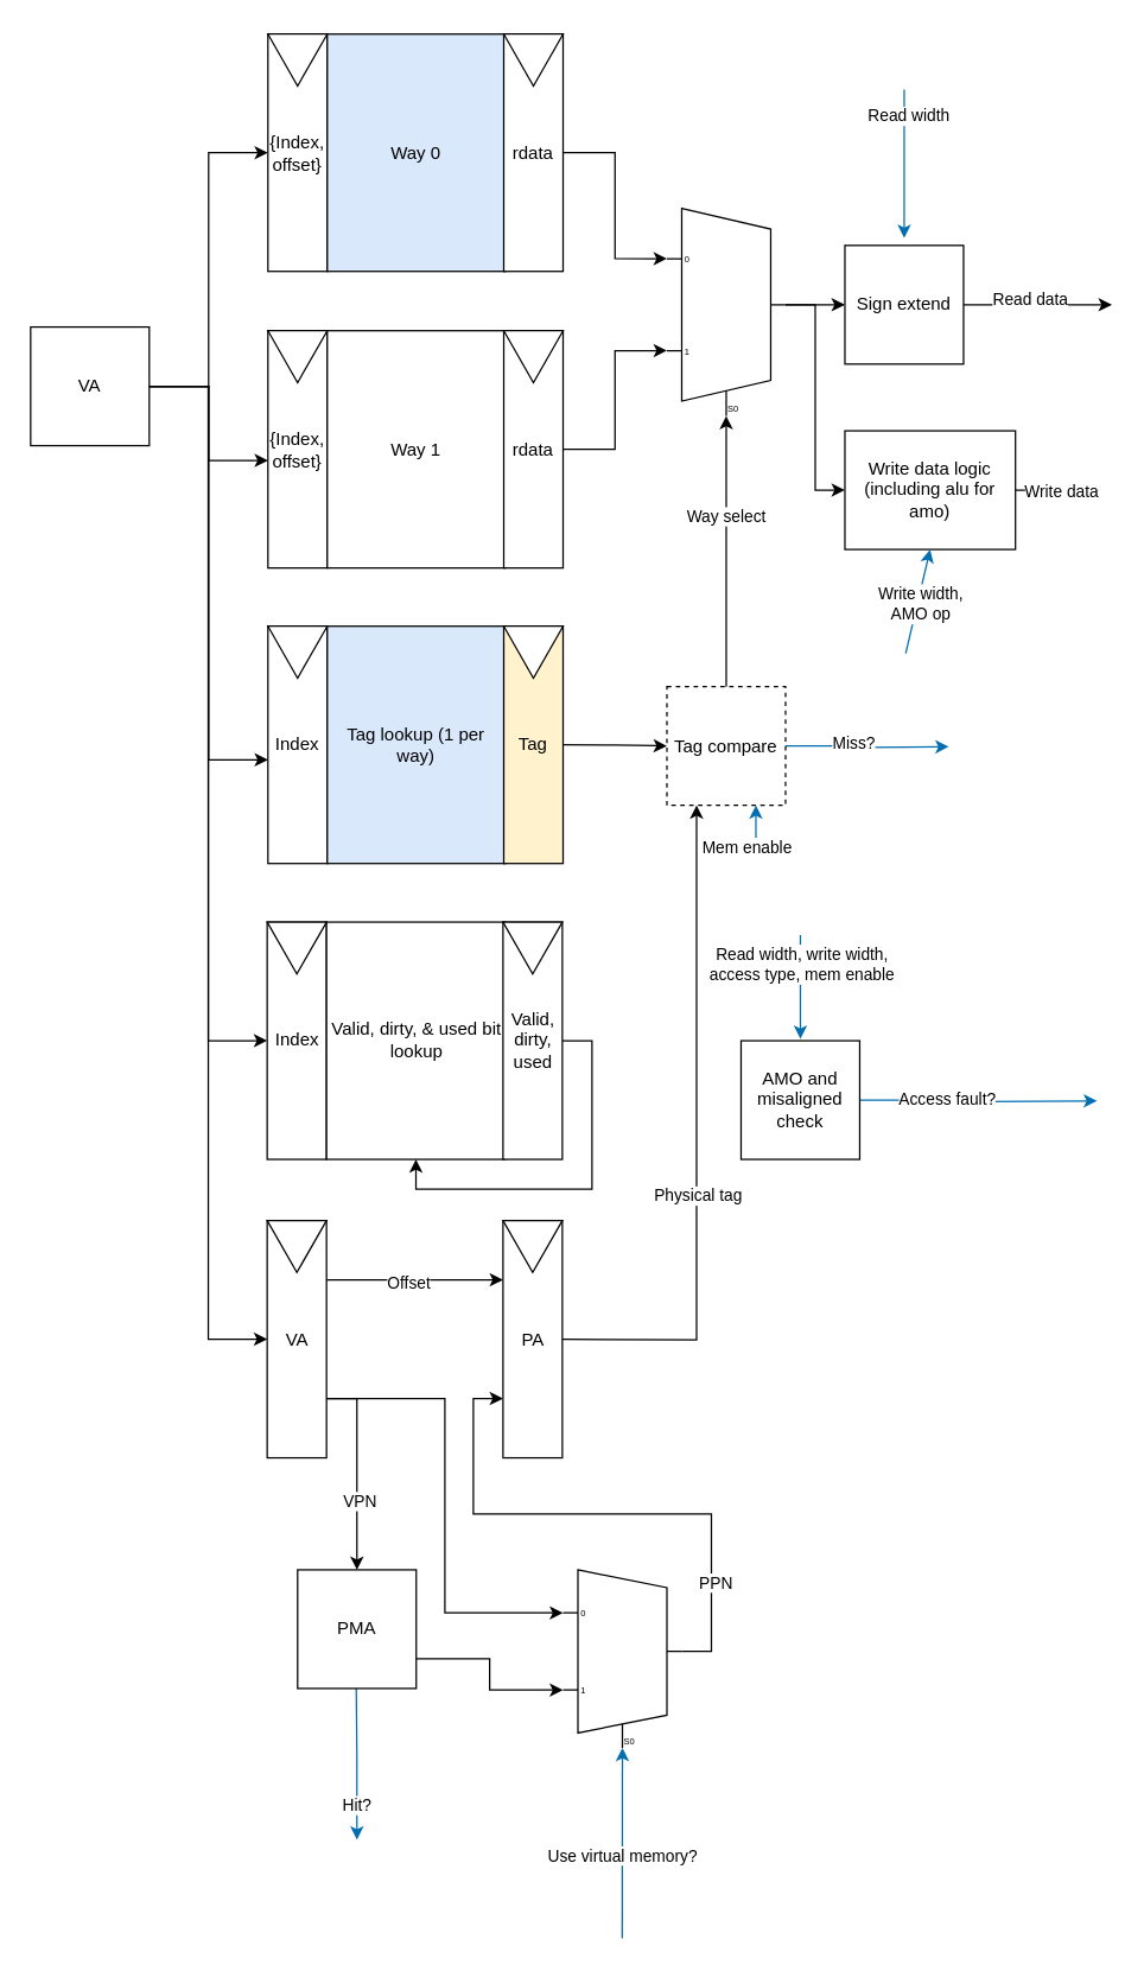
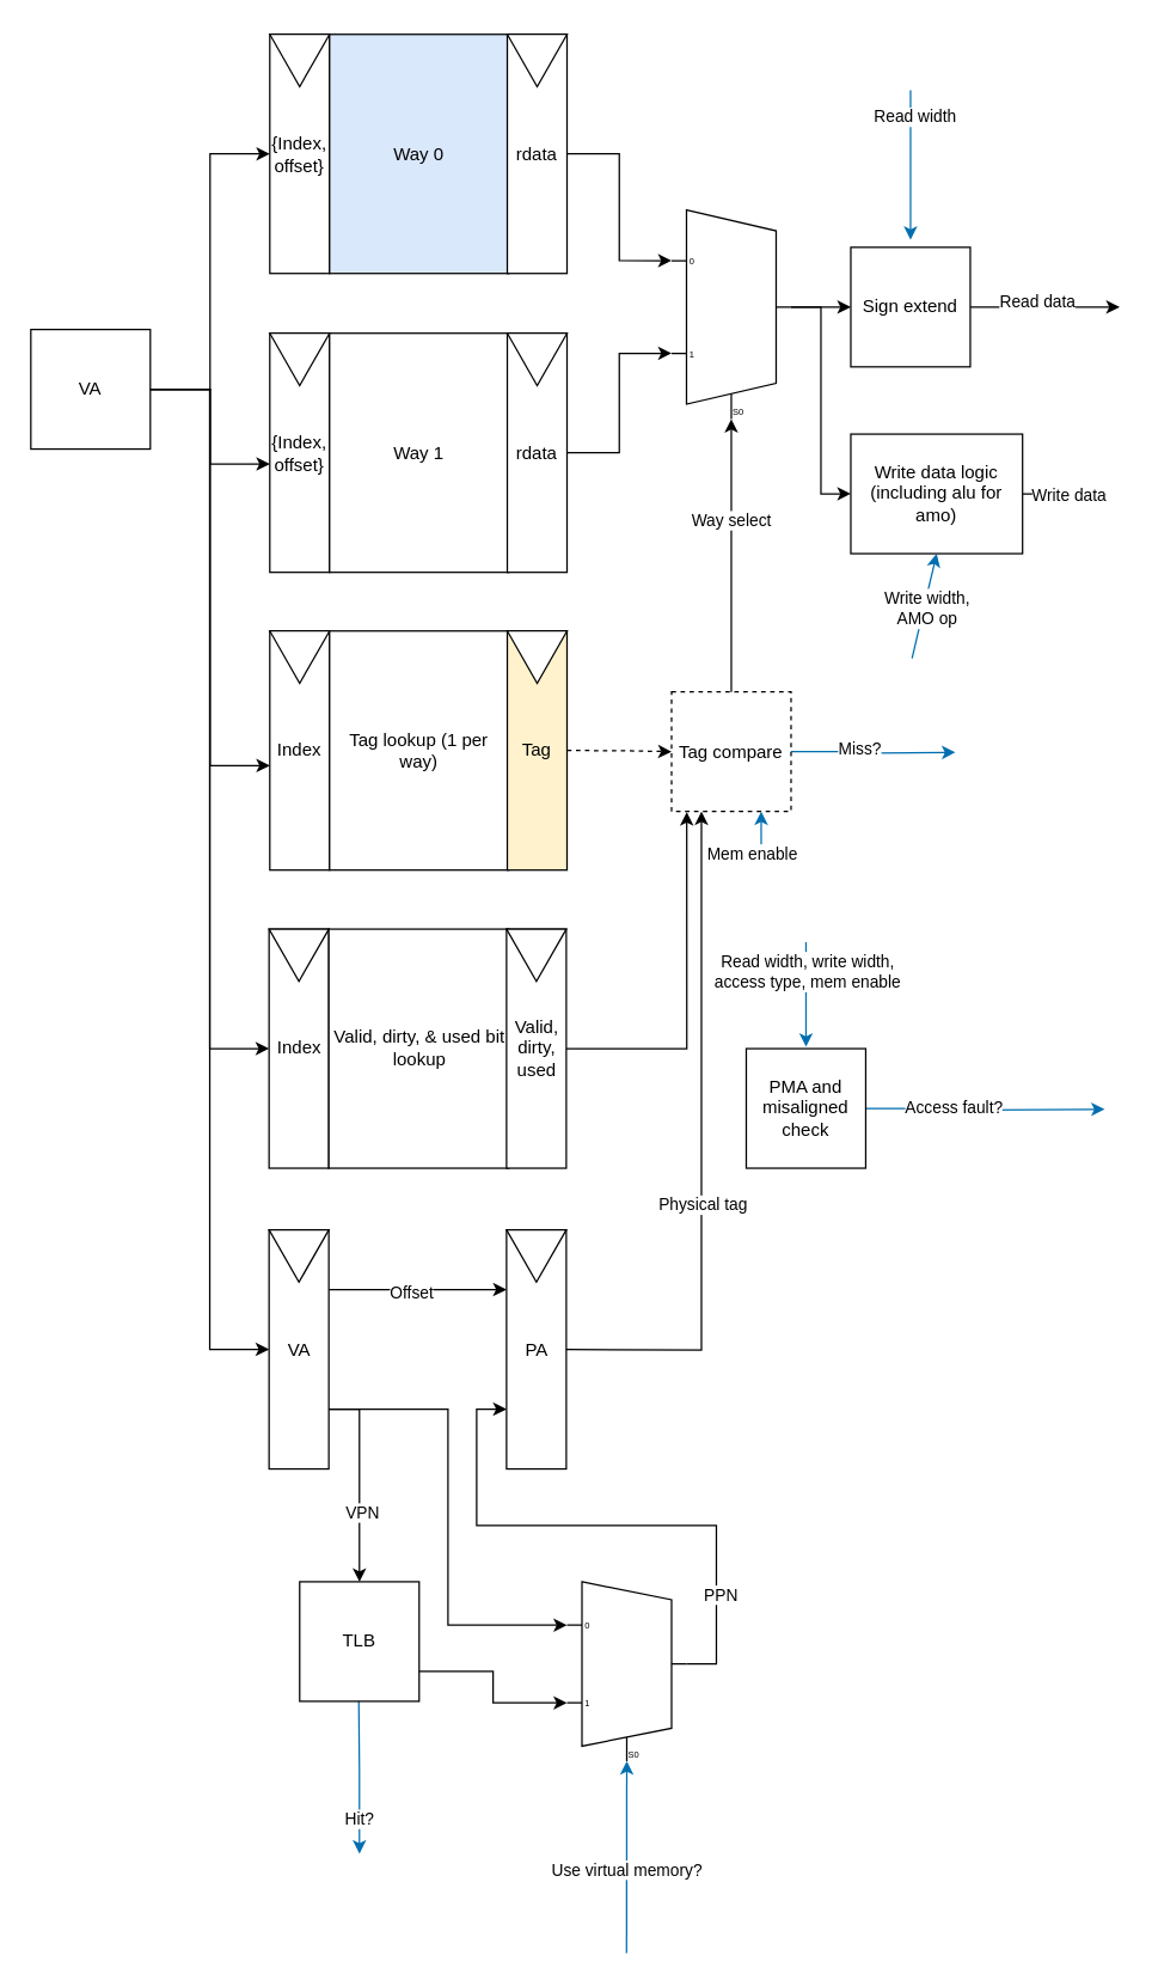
  <mxCell id="0" />
  <mxCell id="1" parent="0" />
  <mxCell id="2" value="{Index, offset}" style="rounded=0;whiteSpace=wrap;html=1;" vertex="1" parent="1"><mxGeometry x="180" y="22.5" width="40" height="160" as="geometry" /></mxCell>
  <mxCell id="3" value="" style="triangle;whiteSpace=wrap;html=1;rotation=90;" vertex="1" parent="1"><mxGeometry x="182.5" y="20" width="35" height="40" as="geometry" /></mxCell>
  <mxCell id="4" value="Way 0" style="rounded=0;whiteSpace=wrap;html=1;fillColor=#dae8fc;" vertex="1" parent="1"><mxGeometry x="220" y="22.5" width="120" height="160" as="geometry" /></mxCell>
  <mxCell id="5" style="edgeStyle=orthogonalEdgeStyle;rounded=0;orthogonalLoop=1;jettySize=auto;html=1;exitX=1;exitY=0.25;exitDx=0;exitDy=0;entryX=0;entryY=0.25;entryDx=0;entryDy=0;" edge="1" parent="1" source="9" target="34"><mxGeometry relative="1" as="geometry" /></mxCell>
  <mxCell id="6" value="Offset" style="edgeLabel;html=1;align=center;verticalAlign=middle;resizable=0;points=[];" vertex="1" connectable="0" parent="5"><mxGeometry x="-0.074" y="-2" relative="1" as="geometry"><mxPoint as="offset" /></mxGeometry></mxCell>
  <mxCell id="7" style="edgeStyle=orthogonalEdgeStyle;rounded=0;orthogonalLoop=1;jettySize=auto;html=1;exitX=1;exitY=0.75;exitDx=0;exitDy=0;entryX=0.5;entryY=0;entryDx=0;entryDy=0;" edge="1" parent="1" source="9" target="72"><mxGeometry relative="1" as="geometry" /></mxCell>
  <mxCell id="8" value="VPN" style="edgeLabel;html=1;align=center;verticalAlign=middle;resizable=0;points=[];" vertex="1" connectable="0" parent="7"><mxGeometry x="0.315" y="1" relative="1" as="geometry"><mxPoint as="offset" /></mxGeometry></mxCell>
  <mxCell id="9" value="VA" style="rounded=0;whiteSpace=wrap;html=1;" vertex="1" parent="1"><mxGeometry x="179.5" y="822.5" width="40" height="160" as="geometry" /></mxCell>
  <mxCell id="10" value="" style="triangle;whiteSpace=wrap;html=1;rotation=90;" vertex="1" parent="1"><mxGeometry x="182" y="820" width="35" height="40" as="geometry" /></mxCell>
  <mxCell id="11" style="edgeStyle=orthogonalEdgeStyle;rounded=0;orthogonalLoop=1;jettySize=auto;html=1;exitX=1;exitY=0.5;exitDx=0;exitDy=0;entryX=0;entryY=0.5;entryDx=0;entryDy=0;" edge="1" parent="1" source="14" target="2"><mxGeometry relative="1" as="geometry" /></mxCell>
  <mxCell id="12" style="edgeStyle=orthogonalEdgeStyle;rounded=0;orthogonalLoop=1;jettySize=auto;html=1;exitX=1;exitY=0.5;exitDx=0;exitDy=0;entryX=0;entryY=0.5;entryDx=0;entryDy=0;" edge="1" parent="1" source="14" target="9"><mxGeometry relative="1" as="geometry" /></mxCell>
  <mxCell id="13" style="edgeStyle=orthogonalEdgeStyle;rounded=0;orthogonalLoop=1;jettySize=auto;html=1;exitX=1;exitY=0.5;exitDx=0;exitDy=0;entryX=0;entryY=0.5;entryDx=0;entryDy=0;" edge="1" parent="1" source="14" target="45"><mxGeometry relative="1" as="geometry" /></mxCell>
  <mxCell id="14" value="VA" style="whiteSpace=wrap;html=1;aspect=fixed;" vertex="1" parent="1"><mxGeometry x="20" y="220" width="80" height="80" as="geometry" /></mxCell>
  <mxCell id="15" value="{Index, offset}" style="rounded=0;whiteSpace=wrap;html=1;" vertex="1" parent="1"><mxGeometry x="180" y="222.5" width="40" height="160" as="geometry" /></mxCell>
  <mxCell id="16" value="" style="triangle;whiteSpace=wrap;html=1;rotation=90;" vertex="1" parent="1"><mxGeometry x="182.5" y="220" width="35" height="40" as="geometry" /></mxCell>
  <mxCell id="17" value="Way 1" style="rounded=0;whiteSpace=wrap;html=1;" vertex="1" parent="1"><mxGeometry x="220" y="222.5" width="120" height="160" as="geometry" /></mxCell>
  <mxCell id="18" value="rdata" style="rounded=0;whiteSpace=wrap;html=1;" vertex="1" parent="1"><mxGeometry x="339" y="22.5" width="40" height="160" as="geometry" /></mxCell>
  <mxCell id="19" value="" style="triangle;whiteSpace=wrap;html=1;rotation=90;" vertex="1" parent="1"><mxGeometry x="341.5" y="20" width="35" height="40" as="geometry" /></mxCell>
  <mxCell id="20" value="rdata" style="rounded=0;whiteSpace=wrap;html=1;" vertex="1" parent="1"><mxGeometry x="339" y="222.5" width="40" height="160" as="geometry" /></mxCell>
  <mxCell id="21" value="" style="triangle;whiteSpace=wrap;html=1;rotation=90;" vertex="1" parent="1"><mxGeometry x="341.5" y="220" width="35" height="40" as="geometry" /></mxCell>
  <mxCell id="22" style="edgeStyle=orthogonalEdgeStyle;rounded=0;orthogonalLoop=1;jettySize=auto;html=1;exitX=1;exitY=0.5;exitDx=0;exitDy=-5;exitPerimeter=0;entryX=0;entryY=0.5;entryDx=0;entryDy=0;" edge="1" parent="1" source="24" target="29"><mxGeometry relative="1" as="geometry" /></mxCell>
  <mxCell id="23" style="edgeStyle=orthogonalEdgeStyle;rounded=0;orthogonalLoop=1;jettySize=auto;html=1;exitX=1;exitY=0.5;exitDx=0;exitDy=-5;exitPerimeter=0;entryX=0;entryY=0.5;entryDx=0;entryDy=0;" edge="1" parent="1" source="24" target="53"><mxGeometry relative="1" as="geometry" /></mxCell>
  <mxCell id="24" value="" style="shadow=0;dashed=0;align=center;html=1;strokeWidth=1;shape=mxgraph.electrical.abstract.mux2;whiteSpace=wrap;" vertex="1" parent="1"><mxGeometry x="449" y="140" width="80" height="140" as="geometry" /></mxCell>
  <mxCell id="25" style="edgeStyle=orthogonalEdgeStyle;rounded=0;orthogonalLoop=1;jettySize=auto;html=1;exitX=1;exitY=0.5;exitDx=0;exitDy=0;entryX=0;entryY=0.221;entryDx=0;entryDy=3;entryPerimeter=0;" edge="1" parent="1" source="18" target="24"><mxGeometry relative="1" as="geometry" /></mxCell>
  <mxCell id="26" style="edgeStyle=orthogonalEdgeStyle;rounded=0;orthogonalLoop=1;jettySize=auto;html=1;exitX=1;exitY=0.5;exitDx=0;exitDy=0;entryX=0;entryY=0.664;entryDx=0;entryDy=3;entryPerimeter=0;" edge="1" parent="1" source="20" target="24"><mxGeometry relative="1" as="geometry" /></mxCell>
  <mxCell id="27" style="edgeStyle=orthogonalEdgeStyle;rounded=0;orthogonalLoop=1;jettySize=auto;html=1;exitX=1;exitY=0.5;exitDx=0;exitDy=0;" edge="1" parent="1" source="29"><mxGeometry relative="1" as="geometry"><mxPoint x="749" y="205" as="targetPoint" /></mxGeometry></mxCell>
  <mxCell id="28" value="Read data" style="edgeLabel;html=1;align=center;verticalAlign=middle;resizable=0;points=[];" vertex="1" connectable="0" parent="27"><mxGeometry x="-0.111" y="4" relative="1" as="geometry"><mxPoint x="-1" as="offset" /></mxGeometry></mxCell>
  <mxCell id="29" value="Sign extend" style="whiteSpace=wrap;html=1;aspect=fixed;" vertex="1" parent="1"><mxGeometry x="569" y="165" width="80" height="80" as="geometry" /></mxCell>
  <mxCell id="30" style="edgeStyle=orthogonalEdgeStyle;rounded=0;orthogonalLoop=1;jettySize=auto;html=1;exitX=1;exitY=0.5;exitDx=0;exitDy=0;entryX=0;entryY=0.547;entryDx=0;entryDy=0;entryPerimeter=0;" edge="1" parent="1" source="14" target="15"><mxGeometry relative="1" as="geometry" /></mxCell>
  <mxCell id="31" style="edgeStyle=orthogonalEdgeStyle;rounded=0;orthogonalLoop=1;jettySize=auto;html=1;exitX=1;exitY=0.5;exitDx=0;exitDy=0;fillColor=#1ba1e2;strokeColor=#006EAF;" edge="1" parent="1" source="33"><mxGeometry relative="1" as="geometry"><mxPoint x="639" y="503" as="targetPoint" /></mxGeometry></mxCell>
  <mxCell id="32" value="Miss?" style="edgeLabel;html=1;align=center;verticalAlign=middle;resizable=0;points=[];" vertex="1" connectable="0" parent="31"><mxGeometry x="-0.19" y="2" relative="1" as="geometry"><mxPoint as="offset" /></mxGeometry></mxCell>
  <mxCell id="33" value="Tag compare" style="whiteSpace=wrap;html=1;aspect=fixed;dashed=1;" vertex="1" parent="1"><mxGeometry x="449" y="462.5" width="80" height="80" as="geometry" /></mxCell>
  <mxCell id="34" value="PA" style="rounded=0;whiteSpace=wrap;html=1;" vertex="1" parent="1"><mxGeometry x="338.5" y="822.5" width="40" height="160" as="geometry" /></mxCell>
  <mxCell id="35" value="" style="triangle;whiteSpace=wrap;html=1;rotation=90;" vertex="1" parent="1"><mxGeometry x="341" y="820" width="35" height="40" as="geometry" /></mxCell>
  <mxCell id="36" style="edgeStyle=orthogonalEdgeStyle;rounded=0;orthogonalLoop=1;jettySize=auto;html=1;exitX=0.5;exitY=0;exitDx=0;exitDy=0;entryX=0.375;entryY=1;entryDx=10;entryDy=0;entryPerimeter=0;" edge="1" parent="1" source="33" target="24"><mxGeometry relative="1" as="geometry" /></mxCell>
  <mxCell id="37" value="Way select" style="edgeLabel;html=1;align=center;verticalAlign=middle;resizable=0;points=[];" vertex="1" connectable="0" parent="36"><mxGeometry x="0.258" y="1" relative="1" as="geometry"><mxPoint as="offset" /></mxGeometry></mxCell>
  <mxCell id="38" value="Index" style="rounded=0;whiteSpace=wrap;html=1;" vertex="1" parent="1"><mxGeometry x="180" y="421.75" width="40" height="160" as="geometry" /></mxCell>
  <mxCell id="39" value="" style="triangle;whiteSpace=wrap;html=1;rotation=90;" vertex="1" parent="1"><mxGeometry x="182.5" y="419.25" width="35" height="40" as="geometry" /></mxCell>
- <mxCell id="40" value="Tag lookup (1 per way)" style="rounded=0;whiteSpace=wrap;html=1;fillColor=#dae8fc;" vertex="1" parent="1"><mxGeometry x="220" y="421.75" width="120" height="160" as="geometry" /></mxCell>
- <mxCell id="41" style="edgeStyle=orthogonalEdgeStyle;rounded=0;orthogonalLoop=1;jettySize=auto;html=1;exitX=1;exitY=0.5;exitDx=0;exitDy=0;entryX=0;entryY=0.5;entryDx=0;entryDy=0;" edge="1" parent="1" source="42" target="33"><mxGeometry relative="1" as="geometry" /></mxCell>
+ <mxCell id="40" value="Tag lookup (1 per way)" style="rounded=0;whiteSpace=wrap;html=1;" vertex="1" parent="1"><mxGeometry x="220" y="421.75" width="120" height="160" as="geometry" /></mxCell>
+ <mxCell id="41" style="edgeStyle=orthogonalEdgeStyle;rounded=0;orthogonalLoop=1;jettySize=auto;html=1;exitX=1;exitY=0.5;exitDx=0;exitDy=0;entryX=0;entryY=0.5;entryDx=0;entryDy=0;dashed=1;" edge="1" parent="1" source="42" target="33"><mxGeometry relative="1" as="geometry" /></mxCell>
  <mxCell id="42" value="Tag" style="rounded=0;whiteSpace=wrap;html=1;fillColor=#fff2cc;" vertex="1" parent="1"><mxGeometry x="339" y="421.75" width="40" height="160" as="geometry" /></mxCell>
  <mxCell id="43" value="" style="triangle;whiteSpace=wrap;html=1;rotation=90;" vertex="1" parent="1"><mxGeometry x="341.5" y="419.25" width="35" height="40" as="geometry" /></mxCell>
  <mxCell id="44" style="edgeStyle=orthogonalEdgeStyle;rounded=0;orthogonalLoop=1;jettySize=auto;html=1;exitX=1;exitY=0.5;exitDx=0;exitDy=0;entryX=0;entryY=0.563;entryDx=0;entryDy=0;entryPerimeter=0;" edge="1" parent="1" source="14" target="38"><mxGeometry relative="1" as="geometry" /></mxCell>
  <mxCell id="45" value="Index" style="rounded=0;whiteSpace=wrap;html=1;" vertex="1" parent="1"><mxGeometry x="179.5" y="621.25" width="40" height="160" as="geometry" /></mxCell>
  <mxCell id="46" value="" style="triangle;whiteSpace=wrap;html=1;rotation=90;" vertex="1" parent="1"><mxGeometry x="182" y="618.75" width="35" height="40" as="geometry" /></mxCell>
  <mxCell id="47" value="Valid, dirty, &amp;amp; used bit lookup" style="rounded=0;whiteSpace=wrap;html=1;" vertex="1" parent="1"><mxGeometry x="219.5" y="621.25" width="120.5" height="160" as="geometry" /></mxCell>
- <mxCell id="48" style="edgeStyle=orthogonalEdgeStyle;rounded=0;orthogonalLoop=1;jettySize=auto;html=1;exitX=1;exitY=0.5;exitDx=0;exitDy=0;" edge="1" parent="1" source="49" target="47"><mxGeometry relative="1" as="geometry"><mxPoint x="459" y="550" as="targetPoint" /></mxGeometry></mxCell>
+ <mxCell id="48" style="edgeStyle=orthogonalEdgeStyle;rounded=0;orthogonalLoop=1;jettySize=auto;html=1;exitX=1;exitY=0.5;exitDx=0;exitDy=0;entryX=0.127;entryY=1.005;entryDx=0;entryDy=0;entryPerimeter=0;" edge="1" parent="1" source="49" target="33"><mxGeometry relative="1" as="geometry"><mxPoint x="459" y="550" as="targetPoint" /></mxGeometry></mxCell>
  <mxCell id="49" value="Valid, dirty, used" style="rounded=0;whiteSpace=wrap;html=1;" vertex="1" parent="1"><mxGeometry x="338.5" y="621.25" width="40" height="160" as="geometry" /></mxCell>
  <mxCell id="50" value="" style="triangle;whiteSpace=wrap;html=1;rotation=90;" vertex="1" parent="1"><mxGeometry x="341" y="618.75" width="35" height="40" as="geometry" /></mxCell>
  <mxCell id="51" style="edgeStyle=orthogonalEdgeStyle;rounded=0;orthogonalLoop=1;jettySize=auto;html=1;exitX=1;exitY=0.5;exitDx=0;exitDy=0;" edge="1" parent="1" source="53"><mxGeometry relative="1" as="geometry"><mxPoint x="740" y="330.095" as="targetPoint" /></mxGeometry></mxCell>
  <mxCell id="52" value="Write data" style="edgeLabel;html=1;align=center;verticalAlign=middle;resizable=0;points=[];" vertex="1" connectable="0" parent="51"><mxGeometry x="-0.372" y="3" relative="1" as="geometry"><mxPoint x="12" y="3" as="offset" /></mxGeometry></mxCell>
  <mxCell id="53" value="Write data logic (including alu for amo)" style="whiteSpace=wrap;html=1;aspect=fixed;" vertex="1" parent="1"><mxGeometry x="569" y="290" width="115" height="80" as="geometry" /></mxCell>
  <mxCell id="54" style="edgeStyle=orthogonalEdgeStyle;rounded=0;orthogonalLoop=1;jettySize=auto;html=1;exitX=1;exitY=0.5;exitDx=0;exitDy=0;entryX=0.25;entryY=1;entryDx=0;entryDy=0;" edge="1" parent="1" target="33"><mxGeometry relative="1" as="geometry"><mxPoint x="378.5" y="902.5" as="sourcePoint" /><mxPoint x="478" y="550" as="targetPoint" /></mxGeometry></mxCell>
  <mxCell id="55" value="Physical tag" style="edgeLabel;html=1;align=center;verticalAlign=middle;resizable=0;points=[];" vertex="1" connectable="0" parent="54"><mxGeometry x="-0.167" relative="1" as="geometry"><mxPoint as="offset" /></mxGeometry></mxCell>
  <mxCell id="56" style="edgeStyle=orthogonalEdgeStyle;rounded=0;orthogonalLoop=1;jettySize=auto;html=1;exitX=1;exitY=0.5;exitDx=0;exitDy=0;fillColor=#1ba1e2;strokeColor=#006EAF;" edge="1" parent="1" source="58"><mxGeometry relative="1" as="geometry"><mxPoint x="739" y="741.778" as="targetPoint" /></mxGeometry></mxCell>
  <mxCell id="57" value="Access fault?" style="edgeLabel;html=1;align=center;verticalAlign=middle;resizable=0;points=[];" vertex="1" connectable="0" parent="56"><mxGeometry x="-0.282" y="1" relative="1" as="geometry"><mxPoint as="offset" /></mxGeometry></mxCell>
- <mxCell id="58" value="AMO and misaligned check" style="whiteSpace=wrap;html=1;aspect=fixed;" vertex="1" parent="1"><mxGeometry x="499" y="701.25" width="80" height="80" as="geometry" /></mxCell>
+ <mxCell id="58" value="PMA and misaligned check" style="whiteSpace=wrap;html=1;aspect=fixed;" vertex="1" parent="1"><mxGeometry x="499" y="701.25" width="80" height="80" as="geometry" /></mxCell>
  <mxCell id="59" value="" style="endArrow=classic;html=1;rounded=0;entryX=0.75;entryY=1;entryDx=0;entryDy=0;fillColor=#1ba1e2;strokeColor=#006EAF;" edge="1" parent="1" target="33"><mxGeometry width="50" height="50" relative="1" as="geometry"><mxPoint x="509" y="575" as="sourcePoint" /><mxPoint x="569" y="560" as="targetPoint" /></mxGeometry></mxCell>
  <mxCell id="60" value="Mem enable" style="edgeLabel;html=1;align=center;verticalAlign=middle;resizable=0;points=[];" vertex="1" connectable="0" parent="59"><mxGeometry x="-0.719" relative="1" as="geometry"><mxPoint x="-7" as="offset" /></mxGeometry></mxCell>
  <mxCell id="61" value="" style="endArrow=classic;html=1;rounded=0;fillColor=#1ba1e2;strokeColor=#006EAF;" edge="1" parent="1"><mxGeometry width="50" height="50" relative="1" as="geometry"><mxPoint x="609" y="60" as="sourcePoint" /><mxPoint x="609" y="160" as="targetPoint" /></mxGeometry></mxCell>
  <mxCell id="62" value="Read width" style="edgeLabel;html=1;align=center;verticalAlign=middle;resizable=0;points=[];" vertex="1" connectable="0" parent="61"><mxGeometry x="-0.655" y="2" relative="1" as="geometry"><mxPoint as="offset" /></mxGeometry></mxCell>
  <mxCell id="63" value="" style="endArrow=classic;html=1;rounded=0;fillColor=#1ba1e2;strokeColor=#006EAF;" edge="1" parent="1"><mxGeometry width="50" height="50" relative="1" as="geometry"><mxPoint x="539" y="630" as="sourcePoint" /><mxPoint x="539" y="700" as="targetPoint" /></mxGeometry></mxCell>
  <mxCell id="64" value="Read width, write width,&lt;div&gt;access type, mem enable&lt;/div&gt;" style="edgeLabel;html=1;align=center;verticalAlign=middle;resizable=0;points=[];" vertex="1" connectable="0" parent="63"><mxGeometry x="-0.448" y="-2" relative="1" as="geometry"><mxPoint x="2" as="offset" /></mxGeometry></mxCell>
  <mxCell id="65" style="edgeStyle=orthogonalEdgeStyle;rounded=0;orthogonalLoop=1;jettySize=auto;html=1;exitX=0.5;exitY=1;exitDx=0;exitDy=0;fillColor=#1ba1e2;strokeColor=#006EAF;" edge="1" parent="1"><mxGeometry relative="1" as="geometry"><mxPoint x="240" y="1240" as="targetPoint" /><mxPoint x="239.5" y="1130" as="sourcePoint" /></mxGeometry></mxCell>
  <mxCell id="66" value="Hit?" style="edgeLabel;html=1;align=center;verticalAlign=middle;resizable=0;points=[];" vertex="1" connectable="0" parent="65"><mxGeometry x="0.583" y="-1" relative="1" as="geometry"><mxPoint as="offset" /></mxGeometry></mxCell>
  <mxCell id="67" value="" style="endArrow=classic;html=1;rounded=0;entryX=0.375;entryY=1;entryDx=10;entryDy=0;entryPerimeter=0;fillColor=#1ba1e2;strokeColor=#006EAF;" edge="1" parent="1" target="71"><mxGeometry width="50" height="50" relative="1" as="geometry"><mxPoint x="418.87" y="1306.5" as="sourcePoint" /><mxPoint x="419" y="1200" as="targetPoint" /></mxGeometry></mxCell>
  <mxCell id="68" value="Use virtual memory?" style="edgeLabel;html=1;align=center;verticalAlign=middle;resizable=0;points=[];" vertex="1" connectable="0" parent="67"><mxGeometry x="-0.126" relative="1" as="geometry"><mxPoint as="offset" /></mxGeometry></mxCell>
  <mxCell id="69" style="edgeStyle=orthogonalEdgeStyle;rounded=0;orthogonalLoop=1;jettySize=auto;html=1;exitX=1;exitY=0.5;exitDx=0;exitDy=-5;exitPerimeter=0;entryX=0;entryY=0.75;entryDx=0;entryDy=0;" edge="1" parent="1" source="71" target="34"><mxGeometry relative="1" as="geometry" /></mxCell>
  <mxCell id="70" value="PPN" style="edgeLabel;html=1;align=center;verticalAlign=middle;resizable=0;points=[];" vertex="1" connectable="0" parent="69"><mxGeometry x="-0.641" y="-2" relative="1" as="geometry"><mxPoint as="offset" /></mxGeometry></mxCell>
  <mxCell id="71" value="" style="shadow=0;dashed=0;align=center;html=1;strokeWidth=1;shape=mxgraph.electrical.abstract.mux2;whiteSpace=wrap;" vertex="1" parent="1"><mxGeometry x="379" y="1058" width="80" height="120" as="geometry" /></mxCell>
- <mxCell id="72" value="PMA" style="whiteSpace=wrap;html=1;aspect=fixed;" vertex="1" parent="1"><mxGeometry x="200" y="1058" width="80" height="80" as="geometry" /></mxCell>
+ <mxCell id="72" value="TLB" style="whiteSpace=wrap;html=1;aspect=fixed;" vertex="1" parent="1"><mxGeometry x="200" y="1058" width="80" height="80" as="geometry" /></mxCell>
  <mxCell id="73" style="edgeStyle=orthogonalEdgeStyle;rounded=0;orthogonalLoop=1;jettySize=auto;html=1;exitX=1;exitY=0.75;exitDx=0;exitDy=0;entryX=0;entryY=0.217;entryDx=0;entryDy=3;entryPerimeter=0;" edge="1" parent="1" source="9" target="71"><mxGeometry relative="1" as="geometry" /></mxCell>
  <mxCell id="74" style="edgeStyle=orthogonalEdgeStyle;rounded=0;orthogonalLoop=1;jettySize=auto;html=1;exitX=1;exitY=0.75;exitDx=0;exitDy=0;entryX=0;entryY=0.65;entryDx=0;entryDy=3;entryPerimeter=0;" edge="1" parent="1" source="72" target="71"><mxGeometry relative="1" as="geometry" /></mxCell>
  <mxCell id="75" value="" style="endArrow=classic;html=1;rounded=0;entryX=0.5;entryY=1;entryDx=0;entryDy=0;fillColor=#1ba1e2;strokeColor=#006EAF;" edge="1" parent="1" target="53"><mxGeometry width="50" height="50" relative="1" as="geometry"><mxPoint x="610" y="440" as="sourcePoint" /><mxPoint x="640" y="390" as="targetPoint" /></mxGeometry></mxCell>
  <mxCell id="76" value="Write width,&lt;div&gt;AMO op&lt;/div&gt;" style="edgeLabel;html=1;align=center;verticalAlign=middle;resizable=0;points=[];" vertex="1" connectable="0" parent="75"><mxGeometry x="-0.023" y="-1" relative="1" as="geometry"><mxPoint as="offset" /></mxGeometry></mxCell>
